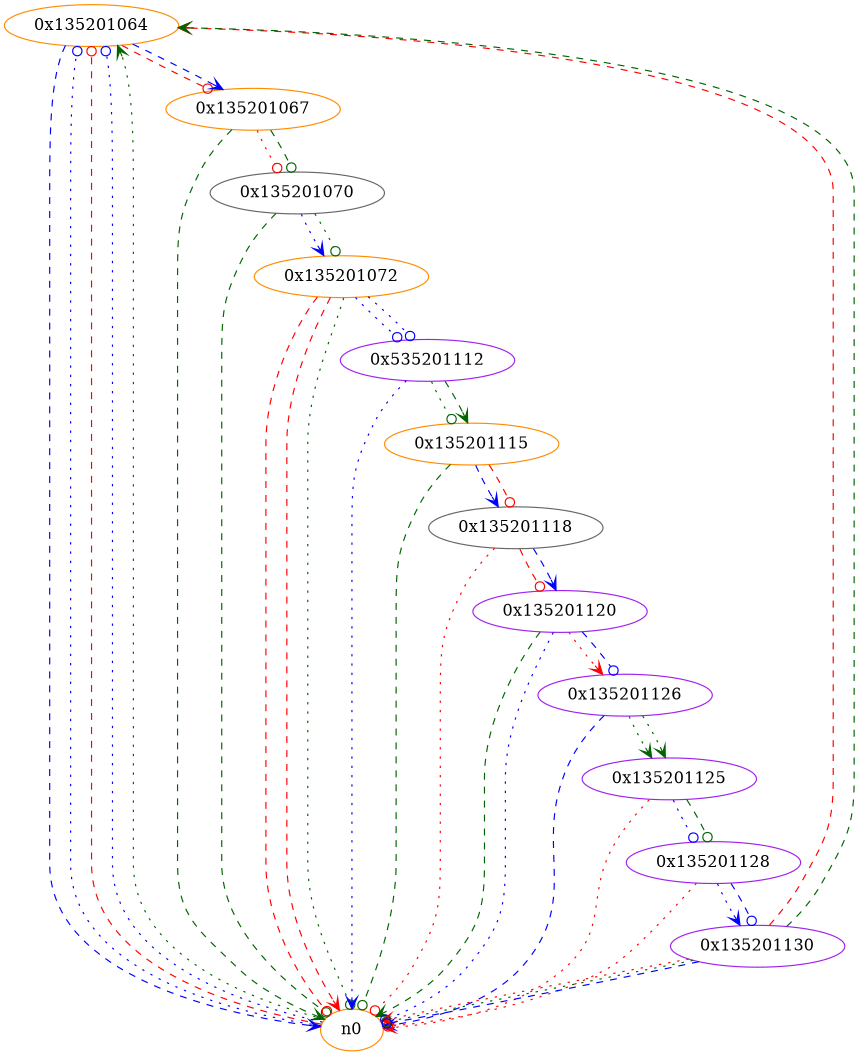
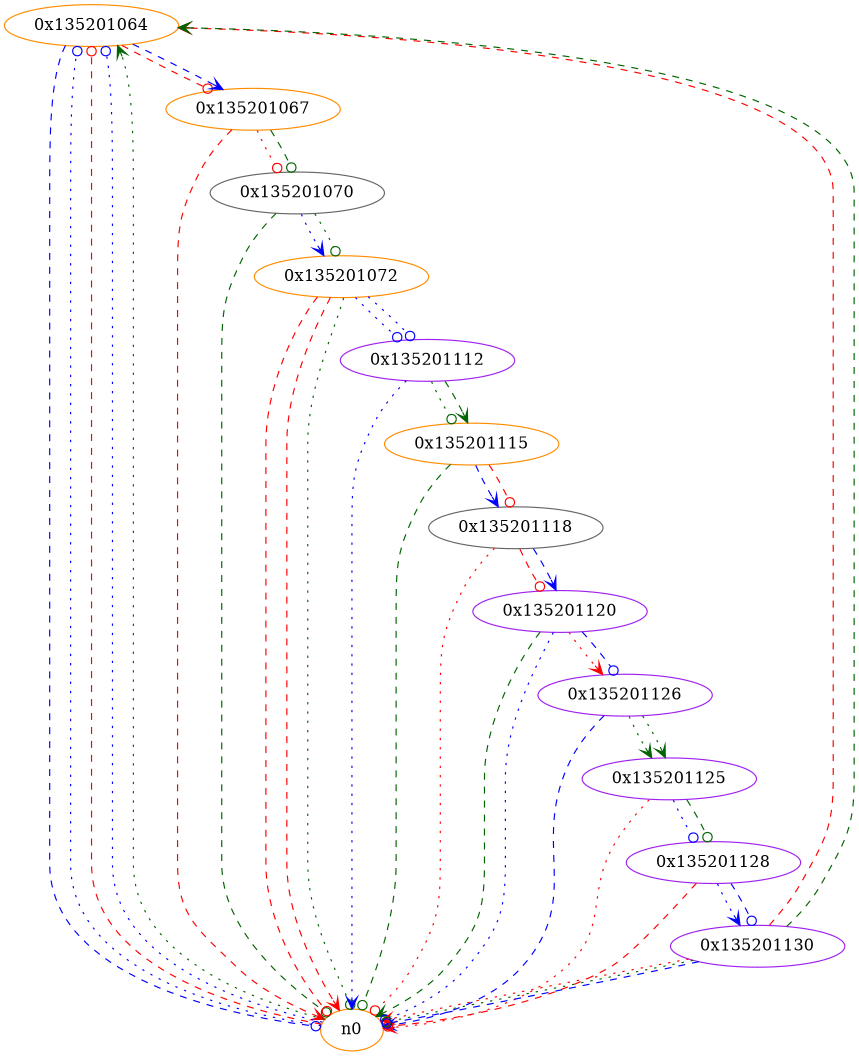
  digraph {
    node [color=purple]
    edge [arrowhead=odot color=blue style=dashed]
    n1 [color=darkorange label="0x135201064"]
    n2 [color=darkorange label="0x135201067"]
    n0 [color=darkorange]
    n3 [color=gray40 label="0x135201070"]
    n4 [color=darkorange label="0x135201072"]
-   n5 [label="0x535201112"]
+   n5 [label="0x135201112"]
    n6 [color=darkorange label="0x135201115"]
    n7 [color=gray40 label="0x135201118"]
    n8 [label="0x135201120"]
    n9 [label="0x135201126"]
    n10 [label="0x135201125"]
    n11 [label="0x135201128"]
    n12 [label="0x135201130"]
    n1 -> n2 [color=red]
    n1 -> n2 [arrowhead=vee]
-   n1 -> n0 [arrowhead=vee]
-   n2 -> n0 [arrowhead=vee color=darkgreen]
+   n1 -> n0
+   n2 -> n0 [arrowhead=vee color=red]
    n2 -> n3 [color=red style=dotted]
    n2 -> n3 [color=darkgreen]
    n0 -> n1 [style=dotted]
    n0 -> n1 [color=red]
    n0 -> n1 [style=dotted]
    n0 -> n1 [arrowhead=vee color=darkgreen style=dotted]
    n3 -> n0 [color=darkgreen]
    n3 -> n4 [arrowhead=vee style=dotted]
    n3 -> n4 [color=darkgreen style=dotted]
    n4 -> n0 [color=red]
    n4 -> n0 [arrowhead=vee color=red]
    n4 -> n0 [color=darkgreen style=dotted]
    n4 -> n5 [style=dotted]
    n4 -> n5 [style=dotted]
    n5 -> n0 [arrowhead=vee style=dotted]
    n5 -> n6 [color=darkgreen style=dotted]
    n5 -> n6 [arrowhead=vee color=darkgreen]
    n6 -> n0 [color=darkgreen]
    n6 -> n7 [arrowhead=vee]
    n6 -> n7 [color=red]
    n7 -> n0 [color=red style=dotted]
    n7 -> n8 [color=red]
    n7 -> n8 [arrowhead=vee]
    n8 -> n0 [arrowhead=vee color=darkgreen]
    n8 -> n0 [style=dotted]
    n8 -> n9 [arrowhead=vee color=red style=dotted]
    n8 -> n9
    n9 -> n0 [arrowhead=vee]
    n9 -> n10 [arrowhead=vee color=darkgreen style=dotted]
    n9 -> n10 [arrowhead=vee color=darkgreen style=dotted]
    n10 -> n0 [arrowhead=vee color=red style=dotted]
    n10 -> n11 [style=dotted]
    n10 -> n11 [color=darkgreen]
-   n11 -> n0 [color=red style=dotted]
+   n11 -> n0 [color=red]
    n11 -> n12 [arrowhead=vee style=dotted]
    n11 -> n12
    n12 -> n1 [arrowhead=vee color=red]
    n12 -> n1 [arrowhead=vee color=darkgreen]
    n12 -> n0 [arrowhead=vee color=red style=dotted]
    n12 -> n0 [color=darkgreen style=dotted]
    n12 -> n0
  }
